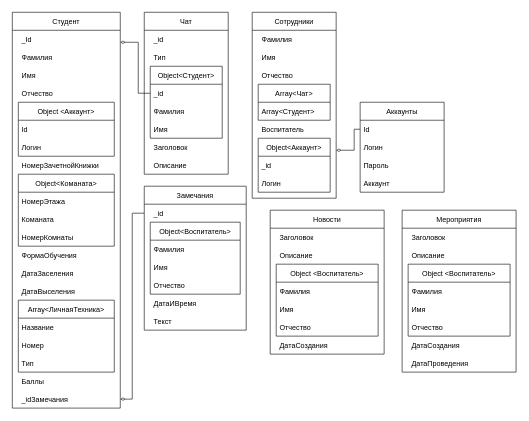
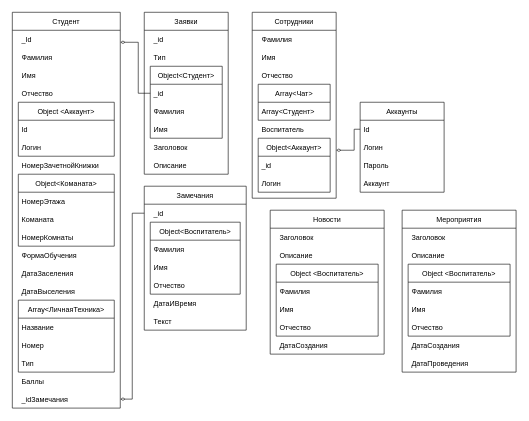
  <mxCell id="0" />
  <mxCell id="1" parent="0" />
  <mxCell id="2" value="Студент" style="swimlane;fontStyle=0;childLayout=stackLayout;horizontal=1;startSize=30;horizontalStack=0;resizeParent=1;resizeParentMax=0;resizeLast=0;collapsible=1;marginBottom=0;marginLeft=10;marginRight=10;align=center;verticalAlign=middle;paddingLeft=10;" vertex="1" parent="1"><mxGeometry x="20" y="20" width="180" height="660" as="geometry"><mxRectangle x="150" y="110" width="90" height="30" as="alternateBounds" /></mxGeometry></mxCell>
  <mxCell id="3" value="_Id" style="text;strokeColor=none;fillColor=none;align=left;verticalAlign=middle;spacingLeft=4;spacingRight=4;overflow=hidden;points=[[0,0.5],[1,0.5]];portConstraint=eastwest;rotatable=0;" vertex="1" parent="2"><mxGeometry x="10" y="30" width="160" height="30" as="geometry" /></mxCell>
  <mxCell id="4" value="" style="edgeStyle=segmentEdgeStyle;endArrow=none;html=1;rounded=0;fontSize=12;endFill=0;startArrow=diamondThin;startFill=0;entryX=0;entryY=0.5;entryDx=0;entryDy=0;" edge="1" parent="2" target="70"><mxGeometry width="50" height="50" relative="1" as="geometry"><mxPoint x="180" y="50" as="sourcePoint" /><mxPoint x="210" y="140" as="targetPoint" /><Array as="points"><mxPoint x="210" y="50" /><mxPoint x="210" y="135" /></Array></mxGeometry></mxCell>
  <mxCell id="5" value="Фамилия" style="text;strokeColor=none;fillColor=none;align=left;verticalAlign=middle;spacingLeft=4;spacingRight=4;overflow=hidden;points=[[0,0.5],[1,0.5]];portConstraint=eastwest;rotatable=0;" vertex="1" parent="2"><mxGeometry x="10" y="60" width="160" height="30" as="geometry" /></mxCell>
  <mxCell id="6" value="Имя" style="text;strokeColor=none;fillColor=none;align=left;verticalAlign=middle;spacingLeft=4;spacingRight=4;overflow=hidden;points=[[0,0.5],[1,0.5]];portConstraint=eastwest;rotatable=0;" vertex="1" parent="2"><mxGeometry x="10" y="90" width="160" height="30" as="geometry" /></mxCell>
  <mxCell id="7" value="Отчество" style="text;strokeColor=none;fillColor=none;align=left;verticalAlign=middle;spacingLeft=4;spacingRight=4;overflow=hidden;points=[[0,0.5],[1,0.5]];portConstraint=eastwest;rotatable=0;" vertex="1" parent="2"><mxGeometry x="10" y="120" width="160" height="30" as="geometry" /></mxCell>
  <mxCell id="8" value="Object &lt;Аккаунт&gt;" style="swimlane;fontStyle=0;childLayout=stackLayout;horizontal=1;startSize=30;horizontalStack=0;resizeParent=1;resizeParentMax=0;resizeLast=0;collapsible=1;marginBottom=0;labelBorderColor=none;spacingTop=0;spacingLeft=0;swimlaneFillColor=none;strokeColor=#000000;fontSize=12;strokeWidth=1;margin=10;" vertex="1" parent="2"><mxGeometry x="10" y="150" width="160" height="90" as="geometry" /></mxCell>
  <mxCell id="9" value="Id" style="text;strokeColor=none;fillColor=none;align=left;verticalAlign=middle;spacingLeft=4;spacingRight=4;overflow=hidden;points=[[0,0.5],[1,0.5]];portConstraint=eastwest;rotatable=0;labelBorderColor=none;" vertex="1" parent="8"><mxGeometry y="30" width="160" height="30" as="geometry" /></mxCell>
  <mxCell id="10" value="Логин" style="text;strokeColor=none;fillColor=none;align=left;verticalAlign=middle;spacingLeft=4;spacingRight=4;overflow=hidden;points=[[0,0.5],[1,0.5]];portConstraint=eastwest;rotatable=0;labelBorderColor=none;" vertex="1" parent="8"><mxGeometry y="60" width="160" height="30" as="geometry" /></mxCell>
  <mxCell id="11" value="НомерЗачетнойКнижки" style="text;strokeColor=none;fillColor=none;align=left;verticalAlign=middle;spacingLeft=4;spacingRight=4;overflow=hidden;points=[[0,0.5],[1,0.5]];portConstraint=eastwest;rotatable=0;" vertex="1" parent="2"><mxGeometry x="10" y="240" width="160" height="30" as="geometry" /></mxCell>
  <mxCell id="12" value="Object&lt;Команата&gt;" style="swimlane;fontStyle=0;childLayout=stackLayout;horizontal=1;startSize=30;horizontalStack=0;resizeParent=1;resizeParentMax=0;resizeLast=0;collapsible=1;marginBottom=0;labelBorderColor=none;strokeColor=#000000;strokeWidth=1;fontSize=12;" vertex="1" parent="2"><mxGeometry x="10" y="270" width="160" height="120" as="geometry" /></mxCell>
  <mxCell id="13" value="НомерЭтажа" style="text;strokeColor=none;fillColor=none;align=left;verticalAlign=middle;spacingLeft=4;spacingRight=4;overflow=hidden;points=[[0,0.5],[1,0.5]];portConstraint=eastwest;rotatable=0;" vertex="1" parent="12"><mxGeometry y="30" width="160" height="30" as="geometry" /></mxCell>
  <mxCell id="14" value="Команата" style="text;strokeColor=none;fillColor=none;align=left;verticalAlign=middle;spacingLeft=4;spacingRight=4;overflow=hidden;points=[[0,0.5],[1,0.5]];portConstraint=eastwest;rotatable=0;" vertex="1" parent="12"><mxGeometry y="60" width="160" height="30" as="geometry" /></mxCell>
  <mxCell id="15" value="НомерКомнаты" style="text;strokeColor=none;fillColor=none;align=left;verticalAlign=middle;spacingLeft=4;spacingRight=4;overflow=hidden;points=[[0,0.5],[1,0.5]];portConstraint=eastwest;rotatable=0;" vertex="1" parent="12"><mxGeometry y="90" width="160" height="30" as="geometry" /></mxCell>
  <mxCell id="16" value="ФормаОбучения" style="text;strokeColor=none;fillColor=none;align=left;verticalAlign=middle;spacingLeft=4;spacingRight=4;overflow=hidden;points=[[0,0.5],[1,0.5]];portConstraint=eastwest;rotatable=0;" vertex="1" parent="2"><mxGeometry x="10" y="390" width="160" height="30" as="geometry" /></mxCell>
  <mxCell id="17" value="ДатаЗаселения" style="text;strokeColor=none;fillColor=none;align=left;verticalAlign=middle;spacingLeft=4;spacingRight=4;overflow=hidden;points=[[0,0.5],[1,0.5]];portConstraint=eastwest;rotatable=0;" vertex="1" parent="2"><mxGeometry x="10" y="420" width="160" height="30" as="geometry" /></mxCell>
  <mxCell id="18" value="ДатаВыселения" style="text;strokeColor=none;fillColor=none;align=left;verticalAlign=middle;spacingLeft=4;spacingRight=4;overflow=hidden;points=[[0,0.5],[1,0.5]];portConstraint=eastwest;rotatable=0;" vertex="1" parent="2"><mxGeometry x="10" y="450" width="160" height="30" as="geometry" /></mxCell>
  <mxCell id="19" value="Array&lt;ЛичнаяТехника&gt;" style="swimlane;fontStyle=0;childLayout=stackLayout;horizontal=1;startSize=30;horizontalStack=0;resizeParent=1;resizeParentMax=0;resizeLast=0;collapsible=1;marginBottom=0;labelBorderColor=none;strokeColor=#000000;strokeWidth=1;fontSize=12;" vertex="1" parent="2"><mxGeometry x="10" y="480" width="160" height="120" as="geometry" /></mxCell>
  <mxCell id="20" value="Название" style="text;strokeColor=none;fillColor=none;align=left;verticalAlign=middle;spacingLeft=4;spacingRight=4;overflow=hidden;points=[[0,0.5],[1,0.5]];portConstraint=eastwest;rotatable=0;labelBorderColor=none;strokeWidth=2;fontSize=12;" vertex="1" parent="19"><mxGeometry y="30" width="160" height="30" as="geometry" /></mxCell>
  <mxCell id="21" value="Номер" style="text;strokeColor=none;fillColor=none;align=left;verticalAlign=middle;spacingLeft=4;spacingRight=4;overflow=hidden;points=[[0,0.5],[1,0.5]];portConstraint=eastwest;rotatable=0;labelBorderColor=none;strokeWidth=2;fontSize=12;" vertex="1" parent="19"><mxGeometry y="60" width="160" height="30" as="geometry" /></mxCell>
  <mxCell id="22" value="Тип" style="text;strokeColor=none;fillColor=none;align=left;verticalAlign=middle;spacingLeft=4;spacingRight=4;overflow=hidden;points=[[0,0.5],[1,0.5]];portConstraint=eastwest;rotatable=0;labelBorderColor=none;strokeWidth=2;fontSize=12;" vertex="1" parent="19"><mxGeometry y="90" width="160" height="30" as="geometry" /></mxCell>
  <mxCell id="23" value="Баллы" style="text;strokeColor=none;fillColor=none;align=left;verticalAlign=middle;spacingLeft=4;spacingRight=4;overflow=hidden;points=[[0,0.5],[1,0.5]];portConstraint=eastwest;rotatable=0;" vertex="1" parent="2"><mxGeometry x="10" y="600" width="160" height="30" as="geometry" /></mxCell>
  <mxCell id="24" value="_idЗамечания" style="text;strokeColor=none;fillColor=none;align=left;verticalAlign=middle;spacingLeft=4;spacingRight=4;overflow=hidden;points=[[0,0.5],[1,0.5]];portConstraint=eastwest;rotatable=0;" vertex="1" parent="2"><mxGeometry x="10" y="630" width="160" height="30" as="geometry" /></mxCell>
  <mxCell id="25" value="Аккаунты" style="swimlane;fontStyle=0;childLayout=stackLayout;horizontal=1;startSize=30;horizontalStack=0;resizeParent=1;resizeParentMax=0;resizeLast=0;collapsible=1;marginBottom=0;" vertex="1" parent="1"><mxGeometry x="600" y="170" width="140" height="150" as="geometry" /></mxCell>
  <mxCell id="26" value="Id" style="text;strokeColor=none;fillColor=none;align=left;verticalAlign=middle;spacingLeft=4;spacingRight=4;overflow=hidden;points=[[0,0.5],[1,0.5]];portConstraint=eastwest;rotatable=0;" vertex="1" parent="25"><mxGeometry y="30" width="140" height="30" as="geometry" /></mxCell>
  <mxCell id="27" value="Логин" style="text;strokeColor=none;fillColor=none;align=left;verticalAlign=middle;spacingLeft=4;spacingRight=4;overflow=hidden;points=[[0,0.5],[1,0.5]];portConstraint=eastwest;rotatable=0;" vertex="1" parent="25"><mxGeometry y="60" width="140" height="30" as="geometry" /></mxCell>
  <mxCell id="28" value="Пароль" style="text;strokeColor=none;fillColor=none;align=left;verticalAlign=middle;spacingLeft=4;spacingRight=4;overflow=hidden;points=[[0,0.5],[1,0.5]];portConstraint=eastwest;rotatable=0;" vertex="1" parent="25"><mxGeometry y="90" width="140" height="30" as="geometry" /></mxCell>
  <mxCell id="29" value="Аккаунт" style="text;strokeColor=none;fillColor=none;align=left;verticalAlign=middle;spacingLeft=4;spacingRight=4;overflow=hidden;points=[[0,0.5],[1,0.5]];portConstraint=eastwest;rotatable=0;" vertex="1" parent="25"><mxGeometry y="120" width="140" height="30" as="geometry" /></mxCell>
  <mxCell id="30" value="Сотрудники" style="swimlane;fontStyle=0;childLayout=stackLayout;horizontal=1;startSize=30;horizontalStack=0;resizeParent=1;resizeParentMax=0;resizeLast=0;collapsible=1;marginBottom=10;labelBorderColor=none;strokeColor=#000000;fontSize=12;marginLeft=10;marginRight=10;" vertex="1" parent="1"><mxGeometry x="420" y="20" width="140" height="310" as="geometry" /></mxCell>
  <mxCell id="31" value="Фамилия" style="text;strokeColor=none;fillColor=none;align=left;verticalAlign=middle;spacingLeft=4;spacingRight=4;overflow=hidden;points=[[0,0.5],[1,0.5]];portConstraint=eastwest;rotatable=0;labelBorderColor=none;fontSize=12;" vertex="1" parent="30"><mxGeometry x="10" y="30" width="120" height="30" as="geometry" /></mxCell>
  <mxCell id="32" value="Имя" style="text;strokeColor=none;fillColor=none;align=left;verticalAlign=middle;spacingLeft=4;spacingRight=4;overflow=hidden;points=[[0,0.5],[1,0.5]];portConstraint=eastwest;rotatable=0;labelBorderColor=none;fontSize=12;" vertex="1" parent="30"><mxGeometry x="10" y="60" width="120" height="30" as="geometry" /></mxCell>
  <mxCell id="33" value="Отчество" style="text;strokeColor=none;fillColor=none;align=left;verticalAlign=middle;spacingLeft=4;spacingRight=4;overflow=hidden;points=[[0,0.5],[1,0.5]];portConstraint=eastwest;rotatable=0;labelBorderColor=none;fontSize=12;" vertex="1" parent="30"><mxGeometry x="10" y="90" width="120" height="30" as="geometry" /></mxCell>
  <mxCell id="34" value="Array&lt;Чат&gt;" style="swimlane;fontStyle=0;childLayout=stackLayout;horizontal=1;startSize=30;horizontalStack=0;resizeParent=1;resizeParentMax=0;resizeLast=0;collapsible=1;marginBottom=0;labelBorderColor=none;strokeColor=#000000;fontSize=12;strokeWidth=1;" vertex="1" parent="30"><mxGeometry x="10" y="120" width="120" height="60" as="geometry" /></mxCell>
  <mxCell id="35" value="Array&lt;Студент&gt;" style="text;strokeColor=none;fillColor=none;align=left;verticalAlign=middle;spacingLeft=4;spacingRight=4;overflow=hidden;points=[[0,0.5],[1,0.5]];portConstraint=eastwest;rotatable=0;labelBorderColor=none;fontSize=12;" vertex="1" parent="34"><mxGeometry y="30" width="120" height="30" as="geometry" /></mxCell>
  <mxCell id="36" value="Воспитатель" style="text;strokeColor=none;fillColor=none;align=left;verticalAlign=middle;spacingLeft=4;spacingRight=4;overflow=hidden;points=[[0,0.5],[1,0.5]];portConstraint=eastwest;rotatable=0;labelBorderColor=none;fontSize=12;" vertex="1" parent="30"><mxGeometry x="10" y="180" width="120" height="30" as="geometry" /></mxCell>
  <mxCell id="37" value="Object&lt;Аккаунт&gt;" style="swimlane;fontStyle=0;childLayout=stackLayout;horizontal=1;startSize=30;horizontalStack=0;resizeParent=1;resizeParentMax=0;resizeLast=0;collapsible=1;marginBottom=0;labelBorderColor=none;strokeColor=#000000;fontSize=12;strokeWidth=1;" vertex="1" parent="30"><mxGeometry x="10" y="210" width="120" height="90" as="geometry" /></mxCell>
  <mxCell id="38" value="_id" style="text;strokeColor=none;fillColor=none;align=left;verticalAlign=middle;spacingLeft=4;spacingRight=4;overflow=hidden;points=[[0,0.5],[1,0.5]];portConstraint=eastwest;rotatable=0;labelBorderColor=none;fontSize=12;" vertex="1" parent="37"><mxGeometry y="30" width="120" height="30" as="geometry" /></mxCell>
  <mxCell id="39" value="Логин" style="text;strokeColor=none;fillColor=none;align=left;verticalAlign=middle;spacingLeft=4;spacingRight=4;overflow=hidden;points=[[0,0.5],[1,0.5]];portConstraint=eastwest;rotatable=0;labelBorderColor=none;fontSize=12;" vertex="1" parent="37"><mxGeometry y="60" width="120" height="30" as="geometry" /></mxCell>
  <mxCell id="40" value="Мероприятия" style="swimlane;fontStyle=0;childLayout=stackLayout;horizontal=1;startSize=30;horizontalStack=0;resizeParent=1;resizeParentMax=0;resizeLast=0;collapsible=1;marginBottom=0;labelBorderColor=none;strokeColor=#000000;fontSize=12;marginLeft=10;marginRight=10;" vertex="1" parent="1"><mxGeometry x="670" y="350" width="190" height="270" as="geometry" /></mxCell>
  <mxCell id="41" value="Заголовок" style="text;strokeColor=none;fillColor=none;align=left;verticalAlign=middle;spacingLeft=4;spacingRight=4;overflow=hidden;points=[[0,0.5],[1,0.5]];portConstraint=eastwest;rotatable=0;labelBorderColor=none;fontSize=12;" vertex="1" parent="40"><mxGeometry x="10" y="30" width="170" height="30" as="geometry" /></mxCell>
  <mxCell id="42" value="Описание" style="text;strokeColor=none;fillColor=none;align=left;verticalAlign=middle;spacingLeft=4;spacingRight=4;overflow=hidden;points=[[0,0.5],[1,0.5]];portConstraint=eastwest;rotatable=0;labelBorderColor=none;fontSize=12;" vertex="1" parent="40"><mxGeometry x="10" y="60" width="170" height="30" as="geometry" /></mxCell>
  <mxCell id="43" value="Object &lt;Воспитатель&gt;" style="swimlane;fontStyle=0;childLayout=stackLayout;horizontal=1;startSize=30;horizontalStack=0;resizeParent=1;resizeParentMax=0;resizeLast=0;collapsible=1;marginBottom=0;labelBorderColor=none;strokeColor=#000000;fontSize=12;strokeWidth=1;" vertex="1" parent="40"><mxGeometry x="10" y="90" width="170" height="120" as="geometry" /></mxCell>
  <mxCell id="44" value="Фамилия" style="text;strokeColor=none;fillColor=none;align=left;verticalAlign=middle;spacingLeft=4;spacingRight=4;overflow=hidden;points=[[0,0.5],[1,0.5]];portConstraint=eastwest;rotatable=0;labelBorderColor=none;fontSize=12;" vertex="1" parent="43"><mxGeometry y="30" width="170" height="30" as="geometry" /></mxCell>
  <mxCell id="45" value="Имя" style="text;strokeColor=none;fillColor=none;align=left;verticalAlign=middle;spacingLeft=4;spacingRight=4;overflow=hidden;points=[[0,0.5],[1,0.5]];portConstraint=eastwest;rotatable=0;labelBorderColor=none;fontSize=12;strokeWidth=2;" vertex="1" parent="43"><mxGeometry y="60" width="170" height="30" as="geometry" /></mxCell>
  <mxCell id="46" value="Отчество" style="text;strokeColor=none;fillColor=none;align=left;verticalAlign=middle;spacingLeft=4;spacingRight=4;overflow=hidden;points=[[0,0.5],[1,0.5]];portConstraint=eastwest;rotatable=0;labelBorderColor=none;fontSize=12;" vertex="1" parent="43"><mxGeometry y="90" width="170" height="30" as="geometry" /></mxCell>
  <mxCell id="47" value="ДатаСоздания" style="text;strokeColor=none;fillColor=none;align=left;verticalAlign=middle;spacingLeft=4;spacingRight=4;overflow=hidden;points=[[0,0.5],[1,0.5]];portConstraint=eastwest;rotatable=0;labelBorderColor=none;fontSize=12;" vertex="1" parent="40"><mxGeometry x="10" y="210" width="170" height="30" as="geometry" /></mxCell>
  <mxCell id="48" value="ДатаПроведения" style="text;strokeColor=none;fillColor=none;align=left;verticalAlign=middle;spacingLeft=4;spacingRight=4;overflow=hidden;points=[[0,0.5],[1,0.5]];portConstraint=eastwest;rotatable=0;labelBorderColor=none;fontSize=12;" vertex="1" parent="40"><mxGeometry x="10" y="240" width="170" height="30" as="geometry" /></mxCell>
  <mxCell id="49" value="Замечания" style="swimlane;fontStyle=0;childLayout=stackLayout;horizontal=1;startSize=30;horizontalStack=0;resizeParent=1;resizeParentMax=0;resizeLast=0;collapsible=1;marginBottom=0;labelBorderColor=none;strokeColor=#000000;fontSize=12;marginLeft=10;marginRight=10;" vertex="1" parent="1"><mxGeometry x="240" y="310" width="170" height="240" as="geometry" /></mxCell>
  <mxCell id="50" value="_id" style="text;strokeColor=none;fillColor=none;align=left;verticalAlign=middle;spacingLeft=4;spacingRight=4;overflow=hidden;points=[[0,0.5],[1,0.5]];portConstraint=eastwest;rotatable=0;labelBorderColor=none;fontSize=12;" vertex="1" parent="49"><mxGeometry x="10" y="30" width="150" height="30" as="geometry" /></mxCell>
  <mxCell id="51" value="Object&lt;Воспитатель&gt;" style="swimlane;fontStyle=0;childLayout=stackLayout;horizontal=1;startSize=30;horizontalStack=0;resizeParent=1;resizeParentMax=0;resizeLast=0;collapsible=1;marginBottom=0;labelBorderColor=none;strokeColor=#000000;fontSize=12;strokeWidth=1;" vertex="1" parent="49"><mxGeometry x="10" y="60" width="150" height="120" as="geometry"><mxRectangle x="10" y="60" width="150" height="30" as="alternateBounds" /></mxGeometry></mxCell>
  <mxCell id="52" value="Фамилия" style="text;strokeColor=none;fillColor=none;align=left;verticalAlign=middle;spacingLeft=4;spacingRight=4;overflow=hidden;points=[[0,0.5],[1,0.5]];portConstraint=eastwest;rotatable=0;labelBorderColor=none;fontSize=12;" vertex="1" parent="51"><mxGeometry y="30" width="150" height="30" as="geometry" /></mxCell>
  <mxCell id="53" value="Имя" style="text;strokeColor=none;fillColor=none;align=left;verticalAlign=middle;spacingLeft=4;spacingRight=4;overflow=hidden;points=[[0,0.5],[1,0.5]];portConstraint=eastwest;rotatable=0;labelBorderColor=none;fontSize=12;" vertex="1" parent="51"><mxGeometry y="60" width="150" height="30" as="geometry" /></mxCell>
  <mxCell id="54" value="Отчество" style="text;strokeColor=none;fillColor=none;align=left;verticalAlign=middle;spacingLeft=4;spacingRight=4;overflow=hidden;points=[[0,0.5],[1,0.5]];portConstraint=eastwest;rotatable=0;labelBorderColor=none;fontSize=12;" vertex="1" parent="51"><mxGeometry y="90" width="150" height="30" as="geometry" /></mxCell>
  <mxCell id="55" value="ДатаИВремя" style="text;strokeColor=none;fillColor=none;align=left;verticalAlign=middle;spacingLeft=4;spacingRight=4;overflow=hidden;points=[[0,0.5],[1,0.5]];portConstraint=eastwest;rotatable=0;labelBorderColor=none;fontSize=12;" vertex="1" parent="49"><mxGeometry x="10" y="180" width="150" height="30" as="geometry" /></mxCell>
  <mxCell id="56" value="Текст" style="text;strokeColor=none;fillColor=none;align=left;verticalAlign=middle;spacingLeft=4;spacingRight=4;overflow=hidden;points=[[0,0.5],[1,0.5]];portConstraint=eastwest;rotatable=0;labelBorderColor=none;fontSize=12;" vertex="1" parent="49"><mxGeometry x="10" y="210" width="150" height="30" as="geometry" /></mxCell>
  <mxCell id="57" value="" style="edgeStyle=segmentEdgeStyle;endArrow=none;html=1;rounded=0;fontSize=12;endFill=0;startArrow=diamondThin;startFill=0;" edge="1" parent="1"><mxGeometry width="50" height="50" relative="1" as="geometry"><mxPoint x="200" y="665" as="sourcePoint" /><mxPoint x="240" y="355" as="targetPoint" /><Array as="points"><mxPoint x="220" y="665" /><mxPoint x="220" y="355" /></Array></mxGeometry></mxCell>
  <mxCell id="58" value="Новости" style="swimlane;fontStyle=0;childLayout=stackLayout;horizontal=1;startSize=30;horizontalStack=0;resizeParent=1;resizeParentMax=0;resizeLast=0;collapsible=1;marginBottom=0;labelBorderColor=none;strokeColor=#000000;fontSize=12;flipH=1;marginLeft=10;marginRight=10;" vertex="1" parent="1"><mxGeometry x="450" y="350" width="190" height="240" as="geometry" /></mxCell>
  <mxCell id="59" value="Заголовок" style="text;strokeColor=none;fillColor=none;align=left;verticalAlign=middle;spacingLeft=4;spacingRight=4;overflow=hidden;points=[[0,0.5],[1,0.5]];portConstraint=eastwest;rotatable=0;labelBorderColor=none;fontSize=12;" vertex="1" parent="58"><mxGeometry x="10" y="30" width="170" height="30" as="geometry" /></mxCell>
  <mxCell id="60" value="Описание" style="text;strokeColor=none;fillColor=none;align=left;verticalAlign=middle;spacingLeft=4;spacingRight=4;overflow=hidden;points=[[0,0.5],[1,0.5]];portConstraint=eastwest;rotatable=0;labelBorderColor=none;fontSize=12;" vertex="1" parent="58"><mxGeometry x="10" y="60" width="170" height="30" as="geometry" /></mxCell>
  <mxCell id="61" value="Object &lt;Воспитатель&gt;" style="swimlane;fontStyle=0;childLayout=stackLayout;horizontal=1;startSize=30;horizontalStack=0;resizeParent=1;resizeParentMax=0;resizeLast=0;collapsible=1;marginBottom=0;labelBorderColor=none;strokeColor=#000000;fontSize=12;strokeWidth=1;" vertex="1" parent="58"><mxGeometry x="10" y="90" width="170" height="120" as="geometry" /></mxCell>
  <mxCell id="62" value="Фамилия" style="text;strokeColor=none;fillColor=none;align=left;verticalAlign=middle;spacingLeft=4;spacingRight=4;overflow=hidden;points=[[0,0.5],[1,0.5]];portConstraint=eastwest;rotatable=0;labelBorderColor=none;fontSize=12;" vertex="1" parent="61"><mxGeometry y="30" width="170" height="30" as="geometry" /></mxCell>
  <mxCell id="63" value="Имя" style="text;strokeColor=none;fillColor=none;align=left;verticalAlign=middle;spacingLeft=4;spacingRight=4;overflow=hidden;points=[[0,0.5],[1,0.5]];portConstraint=eastwest;rotatable=0;labelBorderColor=none;fontSize=12;strokeWidth=2;" vertex="1" parent="61"><mxGeometry y="60" width="170" height="30" as="geometry" /></mxCell>
  <mxCell id="64" value="Отчество" style="text;strokeColor=none;fillColor=none;align=left;verticalAlign=middle;spacingLeft=4;spacingRight=4;overflow=hidden;points=[[0,0.5],[1,0.5]];portConstraint=eastwest;rotatable=0;labelBorderColor=none;fontSize=12;" vertex="1" parent="61"><mxGeometry y="90" width="170" height="30" as="geometry" /></mxCell>
  <mxCell id="65" value="ДатаСоздания" style="text;strokeColor=none;fillColor=none;align=left;verticalAlign=middle;spacingLeft=4;spacingRight=4;overflow=hidden;points=[[0,0.5],[1,0.5]];portConstraint=eastwest;rotatable=0;labelBorderColor=none;fontSize=12;" vertex="1" parent="58"><mxGeometry x="10" y="210" width="170" height="30" as="geometry" /></mxCell>
- <mxCell id="66" value="Чат" style="swimlane;fontStyle=0;childLayout=stackLayout;horizontal=1;startSize=30;horizontalStack=0;resizeParent=1;resizeParentMax=0;resizeLast=0;collapsible=1;marginBottom=0;labelBorderColor=none;strokeColor=#000000;strokeWidth=1;fontSize=12;marginLeft=10;marginRight=10;" vertex="1" parent="1"><mxGeometry x="240" y="20" width="140" height="270" as="geometry" /></mxCell>
+ <mxCell id="66" value="Заявки" style="swimlane;fontStyle=0;childLayout=stackLayout;horizontal=1;startSize=30;horizontalStack=0;resizeParent=1;resizeParentMax=0;resizeLast=0;collapsible=1;marginBottom=0;labelBorderColor=none;strokeColor=#000000;strokeWidth=1;fontSize=12;marginLeft=10;marginRight=10;" vertex="1" parent="1"><mxGeometry x="240" y="20" width="140" height="270" as="geometry" /></mxCell>
  <mxCell id="67" value="_id" style="text;strokeColor=none;fillColor=none;align=left;verticalAlign=middle;spacingLeft=4;spacingRight=4;overflow=hidden;points=[[0,0.5],[1,0.5]];portConstraint=eastwest;rotatable=0;labelBorderColor=none;strokeWidth=0;fontSize=12;" vertex="1" parent="66"><mxGeometry x="10" y="30" width="120" height="30" as="geometry" /></mxCell>
  <mxCell id="68" value="Тип" style="text;strokeColor=none;fillColor=none;align=left;verticalAlign=middle;spacingLeft=4;spacingRight=4;overflow=hidden;points=[[0,0.5],[1,0.5]];portConstraint=eastwest;rotatable=0;labelBorderColor=none;strokeWidth=2;fontSize=12;" vertex="1" parent="66"><mxGeometry x="10" y="60" width="120" height="30" as="geometry" /></mxCell>
  <mxCell id="69" value="Object&lt;Студент&gt;" style="swimlane;fontStyle=0;childLayout=stackLayout;horizontal=1;startSize=30;horizontalStack=0;resizeParent=1;resizeParentMax=0;resizeLast=0;collapsible=1;marginBottom=0;labelBorderColor=none;strokeColor=#000000;strokeWidth=1;fontSize=12;" vertex="1" parent="66"><mxGeometry x="10" y="90" width="120" height="120" as="geometry" /></mxCell>
  <mxCell id="70" value="_id" style="text;strokeColor=none;fillColor=none;align=left;verticalAlign=middle;spacingLeft=4;spacingRight=4;overflow=hidden;points=[[0,0.5],[1,0.5]];portConstraint=eastwest;rotatable=0;labelBorderColor=none;strokeWidth=1;fontSize=12;" vertex="1" parent="69"><mxGeometry y="30" width="120" height="30" as="geometry" /></mxCell>
  <mxCell id="71" value="Фамилия" style="text;strokeColor=none;fillColor=none;align=left;verticalAlign=middle;spacingLeft=4;spacingRight=4;overflow=hidden;points=[[0,0.5],[1,0.5]];portConstraint=eastwest;rotatable=0;labelBorderColor=none;strokeWidth=1;fontSize=12;" vertex="1" parent="69"><mxGeometry y="60" width="120" height="30" as="geometry" /></mxCell>
  <mxCell id="72" value="Имя" style="text;strokeColor=none;fillColor=none;align=left;verticalAlign=middle;spacingLeft=4;spacingRight=4;overflow=hidden;points=[[0,0.5],[1,0.5]];portConstraint=eastwest;rotatable=0;labelBorderColor=none;strokeWidth=1;fontSize=12;" vertex="1" parent="69"><mxGeometry y="90" width="120" height="30" as="geometry" /></mxCell>
  <mxCell id="73" value="Заголовок" style="text;strokeColor=none;fillColor=none;align=left;verticalAlign=middle;spacingLeft=4;spacingRight=4;overflow=hidden;points=[[0,0.5],[1,0.5]];portConstraint=eastwest;rotatable=0;labelBorderColor=none;strokeWidth=2;fontSize=12;" vertex="1" parent="66"><mxGeometry x="10" y="210" width="120" height="30" as="geometry" /></mxCell>
  <mxCell id="74" value="Описание" style="text;strokeColor=none;fillColor=none;align=left;verticalAlign=middle;spacingLeft=4;spacingRight=4;overflow=hidden;points=[[0,0.5],[1,0.5]];portConstraint=eastwest;rotatable=0;labelBorderColor=none;strokeWidth=2;fontSize=12;" vertex="1" parent="66"><mxGeometry x="10" y="240" width="120" height="30" as="geometry" /></mxCell>
  <mxCell id="75" value="" style="edgeStyle=segmentEdgeStyle;endArrow=none;html=1;rounded=0;fontSize=12;endFill=0;startArrow=diamondThin;startFill=0;entryX=0;entryY=0.5;entryDx=0;entryDy=0;" edge="1" parent="1" target="26"><mxGeometry width="50" height="50" relative="1" as="geometry"><mxPoint x="560" y="250" as="sourcePoint" /><mxPoint x="600" y="355" as="targetPoint" /><Array as="points"><mxPoint x="560" y="250" /><mxPoint x="590" y="250" /><mxPoint x="590" y="215" /></Array></mxGeometry></mxCell>
